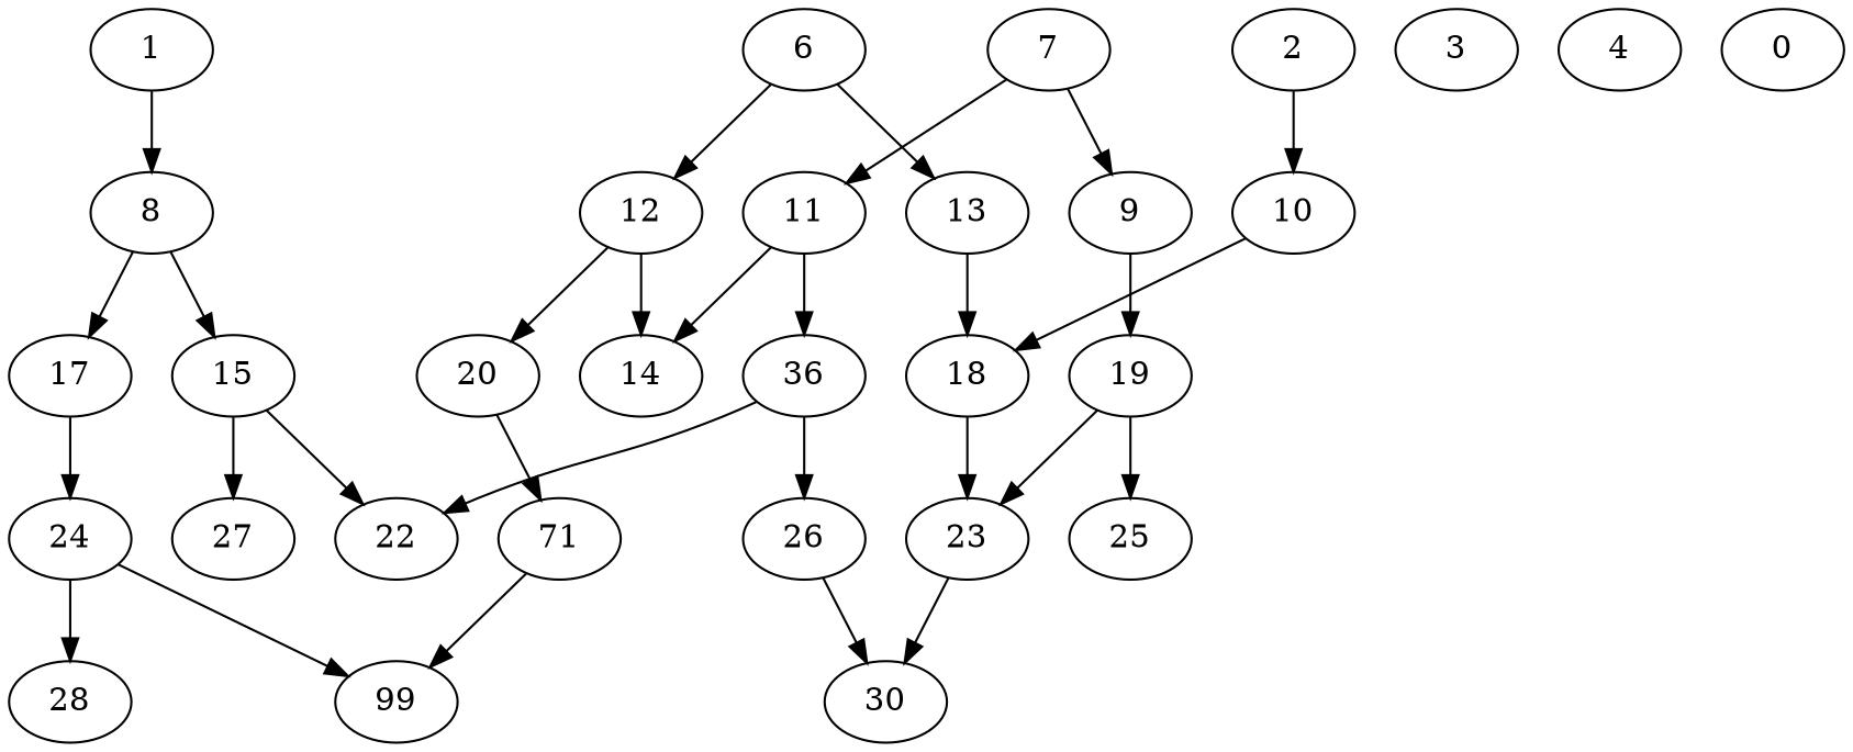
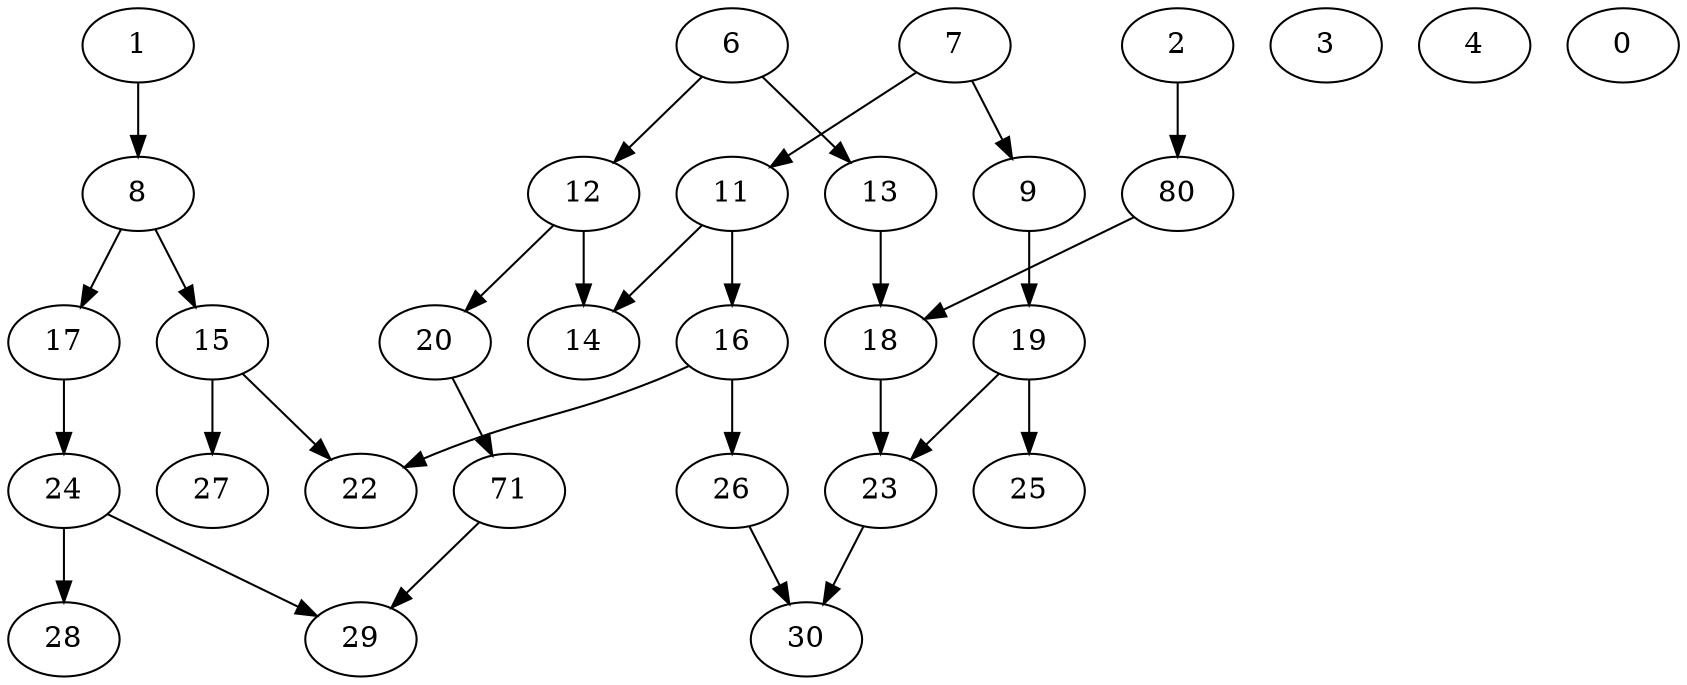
  digraph {
    node [alpha=0.10]
    1 [alpha=0.14]
    8 [alpha=0.04]
    15 [alpha=0.04]
    17 [alpha=0.13]
    22 [alpha=0.18]
    27 [alpha=0.00]
    24 [alpha=0.17]
    2 [alpha=0.16]
-   10 [alpha=0.06]
+   10 [alpha=0.06 label=80]
    18 [alpha=0.17]
    23 [alpha=0.12]
    3 [alpha=0.07]
    4 [alpha=0.17]
    n14 [alpha=0.13 label=0]
    6 [alpha=0.05]
    12 [alpha=0.08]
    13 [alpha=0.01]
    14 [alpha=0.08]
    20
    n20 [alpha=0.02 label=71]
    9 [alpha=0.05]
    7
    11 [alpha=0.16]
    19 [alpha=0.15]
-   16 [alpha=0.07 label=36]
+   16 [alpha=0.07]
    25 [alpha=0.19]
    26 [alpha=0.04]
-   29 [label=99]
+   29
    28
    30 [alpha=0.20]
    1 -> 8
    8 -> 15
    8 -> 17
    15 -> 22
    15 -> 27
    17 -> 24
    24 -> 29
    24 -> 28
    2 -> 10
    10 -> 18
    18 -> 23
    23 -> 30
    6 -> 12
    6 -> 13
    12 -> 14
    12 -> 20
    13 -> 18
    20 -> n20
    n20 -> 29
    9 -> 19
    7 -> 9
    7 -> 11
    11 -> 14
    11 -> 16
    19 -> 23
    19 -> 25
    16 -> 22
    16 -> 26
    26 -> 30
  }
